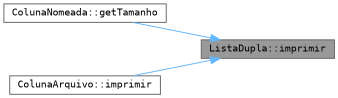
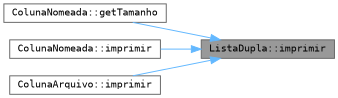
  digraph {
    fontname="DejaVu Sans Mono"
    rankdir=RL
    node [color=grey40 fillcolor=white fontname="DejaVu Sans Mono" fontsize=10 shape=box style=filled]
    edge [color=steelblue1 dir=back fontname="DejaVu Sans Mono" fontsize=10 labelfontname=Helvetica labelfontsize=10 style=solid]
    n1 [color=gray40 fillcolor=grey60 fontcolor=black height=0.2 label="ListaDupla::imprimir" width=0.4]
    n2 [height=0.2 label="ColunaNomeada::getTamanho" width=0.4]
+   n3 [height=0.2 label="ColunaNomeada::imprimir" width=0.4]
    n4 [height=0.2 label="ColunaArquivo::imprimir" width=0.4]
    n1 -> n2
+   n1 -> n3
    n1 -> n4
  }
